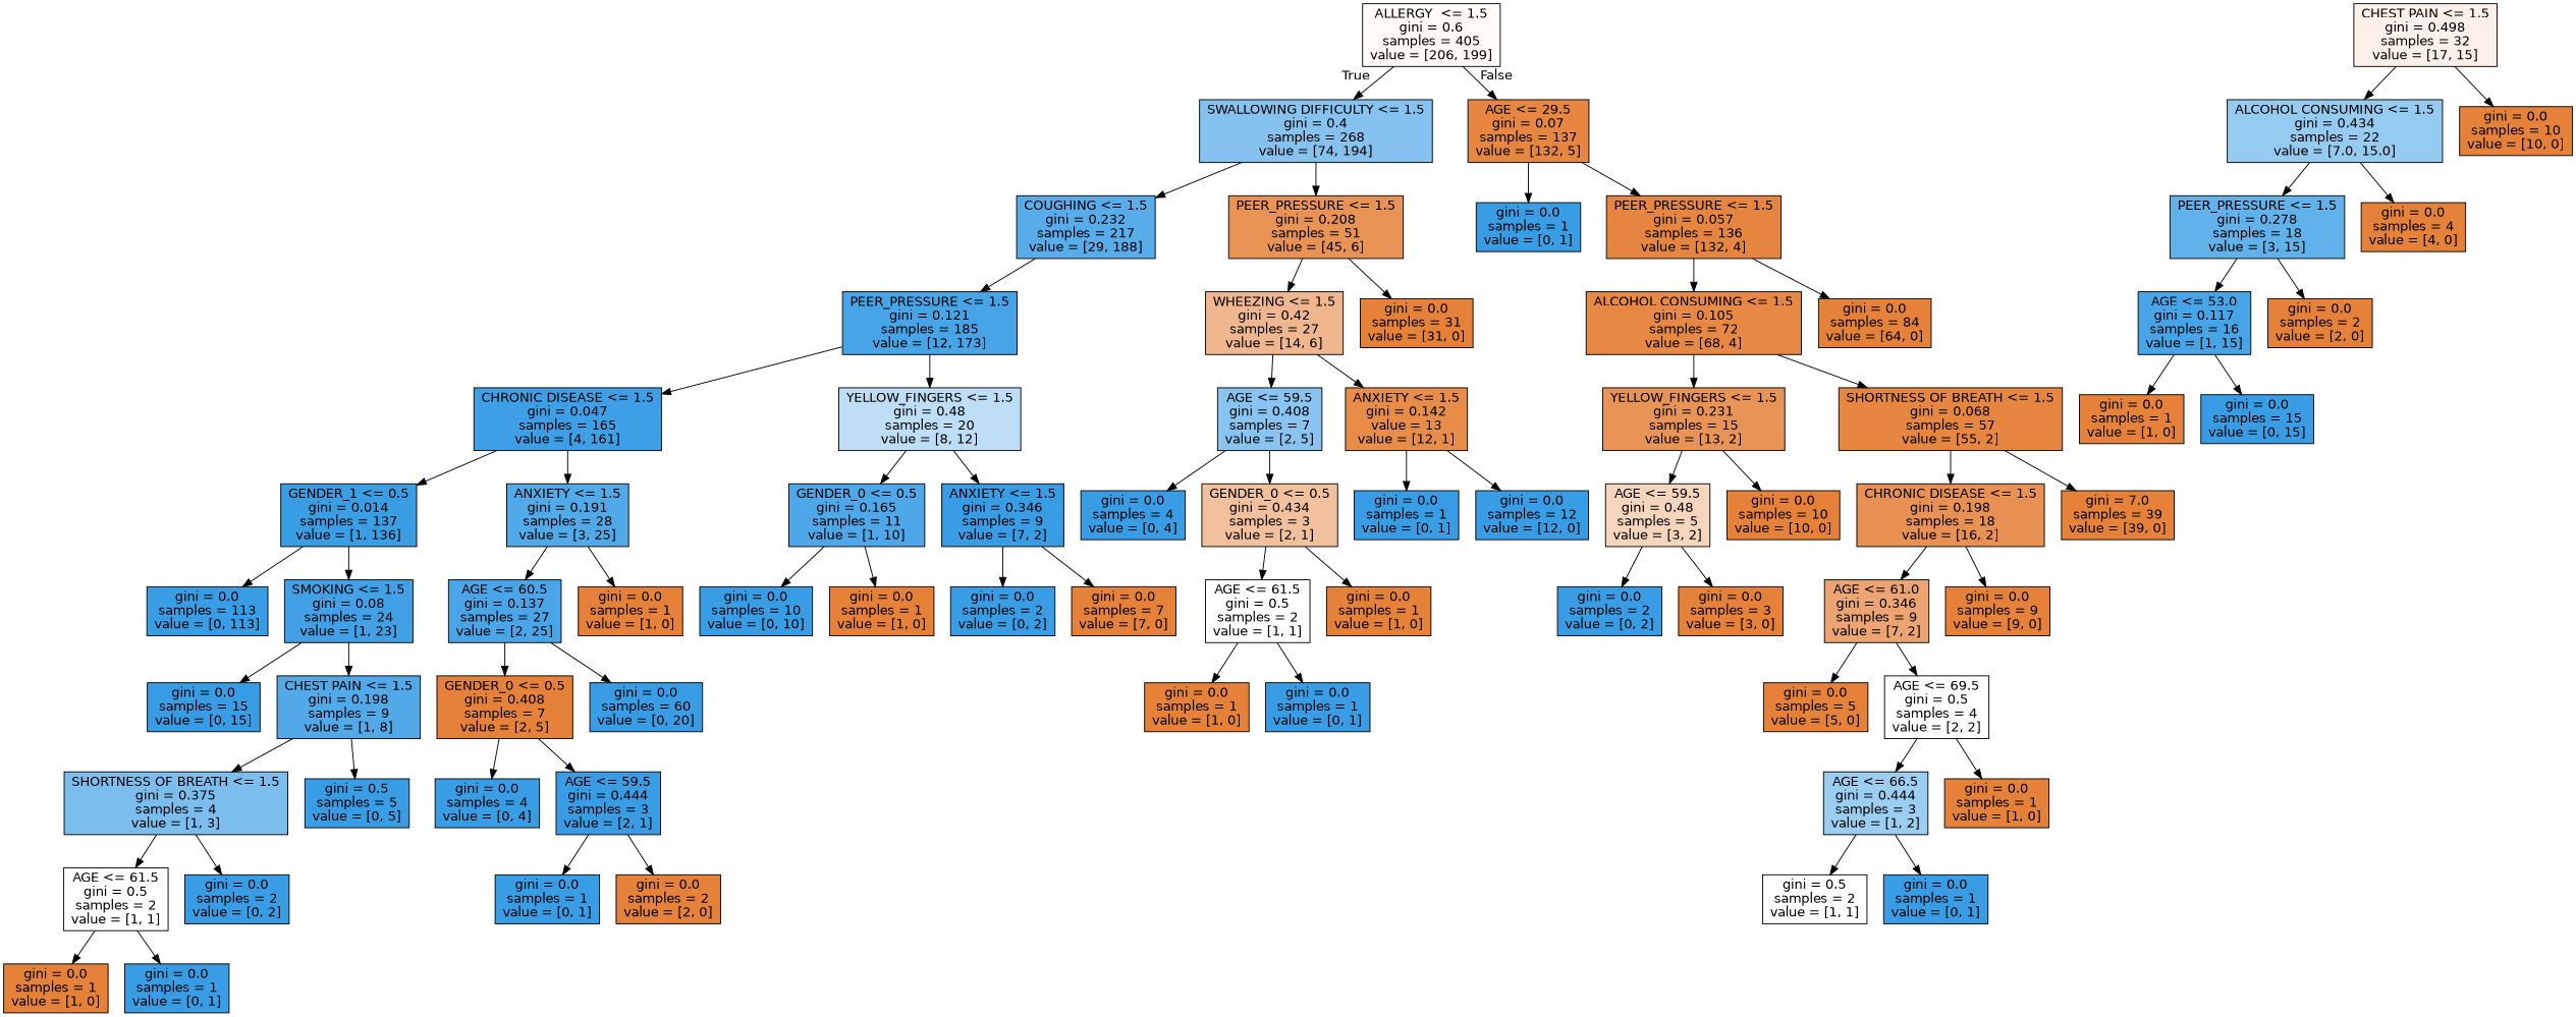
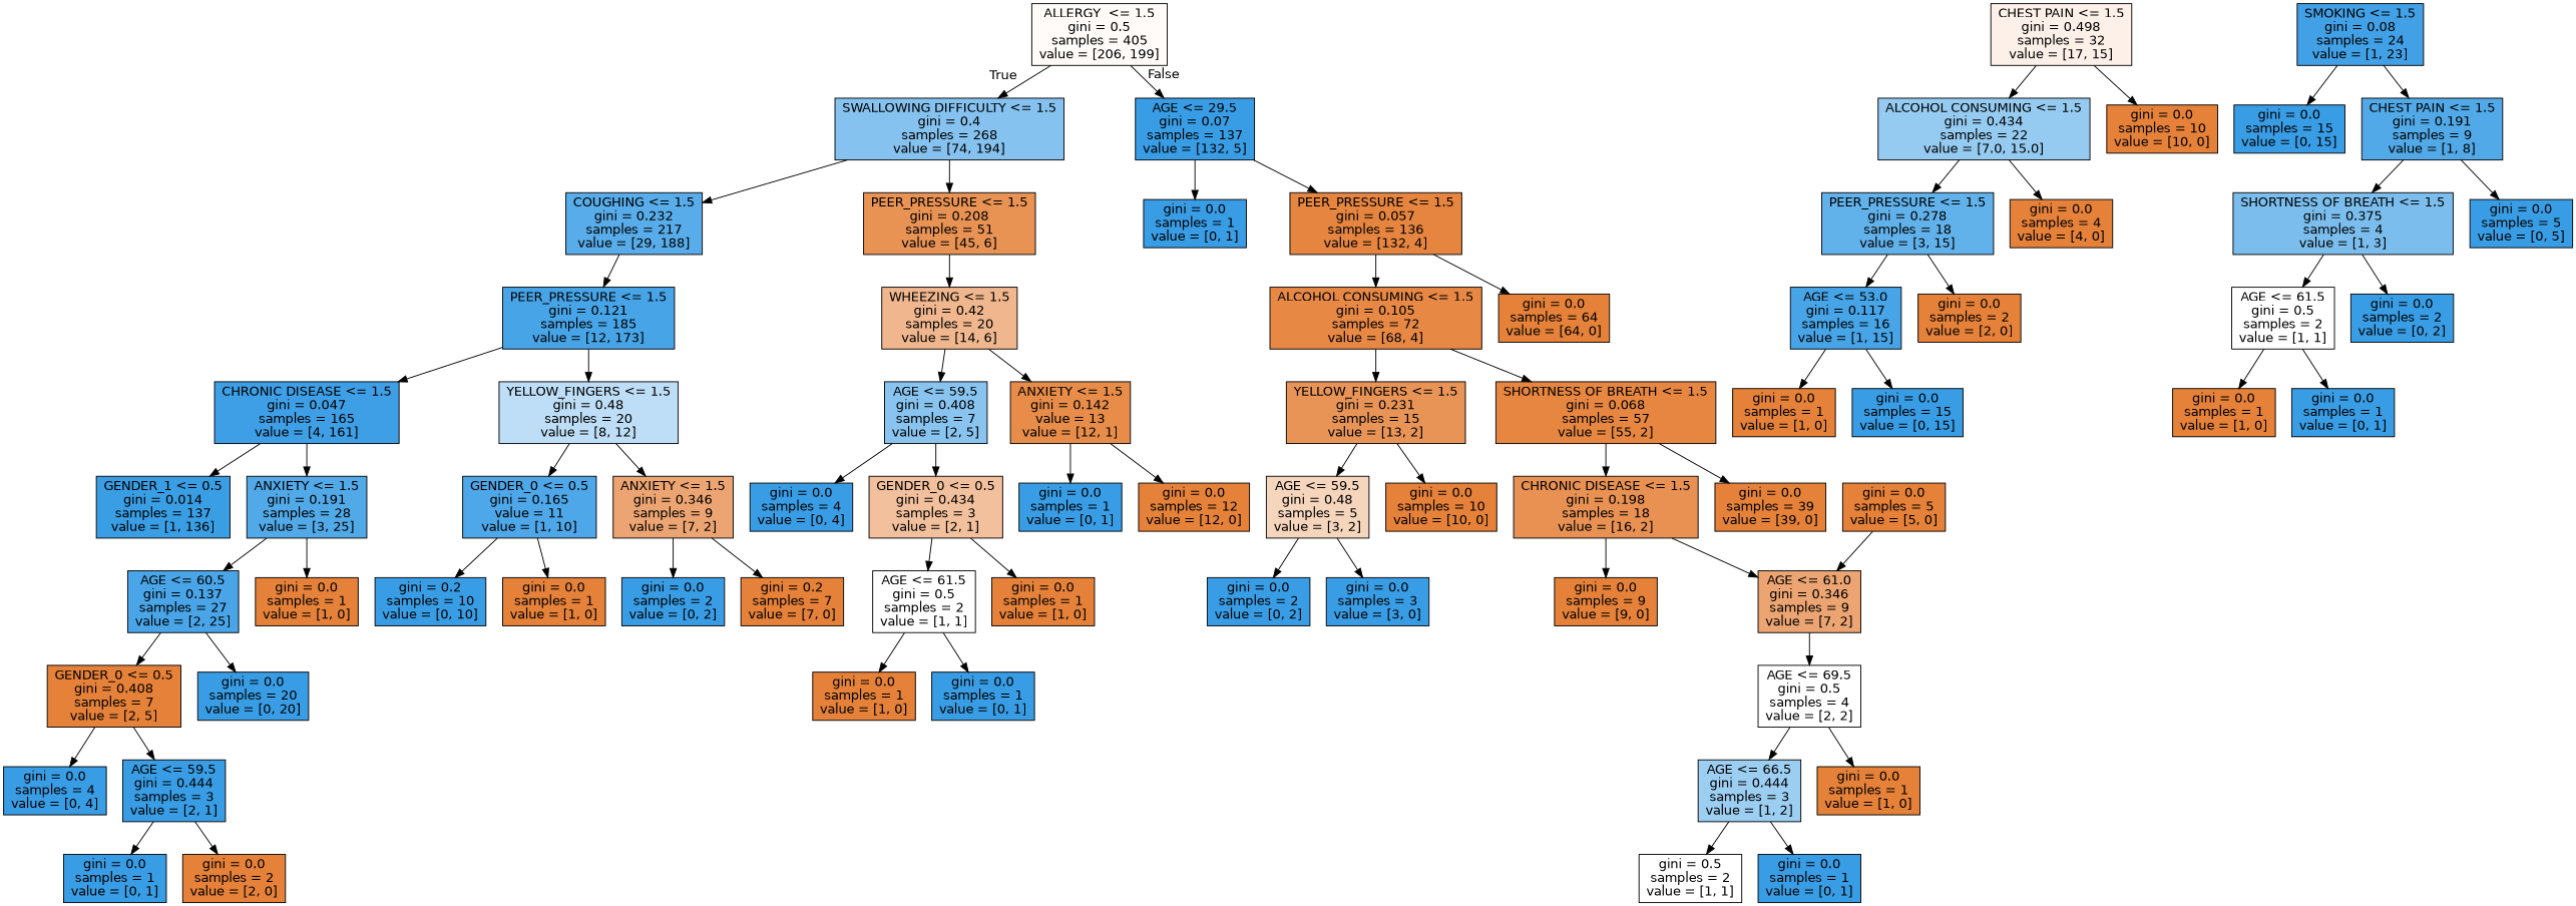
  digraph {
    node [color=black fillcolor="#e58139" fontname=helvetica shape=box style=filled]
    edge [fontname=helvetica]
-   n1 [fillcolor="#fefbf8" label="ALLERGY  <= 1.5\ngini = 0.6\nsamples = 405\nvalue = [206, 199]"]
+   n1 [fillcolor="#fefbf8" label="ALLERGY  <= 1.5\ngini = 0.5\nsamples = 405\nvalue = [206, 199]"]
    n2 [fillcolor="#85c2ef" label="SWALLOWING DIFFICULTY <= 1.5\ngini = 0.4\nsamples = 268\nvalue = [74, 194]"]
-   n3 [fillcolor="#e68640" label="AGE <= 29.5\ngini = 0.07\nsamples = 137\nvalue = [132, 5]"]
+   n3 [fillcolor="#399de5" label="AGE <= 29.5\ngini = 0.07\nsamples = 137\nvalue = [132, 5]"]
    n4 [fillcolor="#58ace9" label="COUGHING <= 1.5\ngini = 0.232\nsamples = 217\nvalue = [29, 188]"]
    n5 [fillcolor="#e89253" label="PEER_PRESSURE <= 1.5\ngini = 0.208\nsamples = 51\nvalue = [45, 6]"]
    n6 [fillcolor="#399de5" label="gini = 0.0\nsamples = 1\nvalue = [0, 1]"]
    n7 [fillcolor="#e6853f" label="PEER_PRESSURE <= 1.5\ngini = 0.057\nsamples = 136\nvalue = [132, 4]"]
    n8 [fillcolor="#47a4e7" label="PEER_PRESSURE <= 1.5\ngini = 0.121\nsamples = 185\nvalue = [12, 173]"]
-   n9 [fillcolor="#f0b78e" label="WHEEZING <= 1.5\ngini = 0.42\nsamples = 27\nvalue = [14, 6]"]
-   n10 [label="gini = 0.0\nsamples = 31\nvalue = [31, 0]"]
+   n9 [fillcolor="#f0b78e" label="WHEEZING <= 1.5\ngini = 0.42\nsamples = 20\nvalue = [14, 6]"]
    n11 [fillcolor="#3e9fe6" label="CHRONIC DISEASE <= 1.5\ngini = 0.047\nsamples = 165\nvalue = [4, 161]"]
    n12 [fillcolor="#bddef6" label="YELLOW_FINGERS <= 1.5\ngini = 0.48\nsamples = 20\nvalue = [8, 12]"]
    n13 [fillcolor="#fcf0e8" label="CHEST PAIN <= 1.5\ngini = 0.498\nsamples = 32\nvalue = [17, 15]"]
    n14 [fillcolor="#95cbf1" label="ALCOHOL CONSUMING <= 1.5\ngini = 0.434\nsamples = 22\nvalue = [7.0, 15.0]"]
    n15 [label="gini = 0.0\nsamples = 10\nvalue = [10, 0]"]
    n16 [fillcolor="#3a9ee5" label="GENDER_1 <= 0.5\ngini = 0.014\nsamples = 137\nvalue = [1, 136]"]
    n17 [fillcolor="#51a9e8" label="ANXIETY <= 1.5\ngini = 0.191\nsamples = 28\nvalue = [3, 25]"]
-   n18 [fillcolor="#4da7e8" label="GENDER_0 <= 0.5\ngini = 0.165\nsamples = 11\nvalue = [1, 10]"]
-   n19 [fillcolor="#399de5" label="ANXIETY <= 1.5\ngini = 0.346\nsamples = 9\nvalue = [7, 2]"]
-   n20 [fillcolor="#399de5" label="gini = 0.0\nsamples = 113\nvalue = [0, 113]"]
+   n18 [fillcolor="#4da7e8" label="GENDER_0 <= 0.5\ngini = 0.165\nvalue = 11\nvalue = [1, 10]"]
+   n19 [fillcolor="#eca572" label="ANXIETY <= 1.5\ngini = 0.346\nsamples = 9\nvalue = [7, 2]"]
    n21 [fillcolor="#42a1e6" label="SMOKING <= 1.5\ngini = 0.08\nsamples = 24\nvalue = [1, 23]"]
    n22 [fillcolor="#49a5e7" label="AGE <= 60.5\ngini = 0.137\nsamples = 27\nvalue = [2, 25]"]
    n23 [label="gini = 0.0\nsamples = 1\nvalue = [1, 0]"]
    n24 [fillcolor="#399de5" label="gini = 0.0\nsamples = 15\nvalue = [0, 15]"]
-   n25 [fillcolor="#52a9e8" label="CHEST PAIN <= 1.5\ngini = 0.198\nsamples = 9\nvalue = [1, 8]"]
+   n25 [fillcolor="#52a9e8" label="CHEST PAIN <= 1.5\ngini = 0.191\nsamples = 9\nvalue = [1, 8]"]
    n26 [fillcolor="#7bbeee" label="SHORTNESS OF BREATH <= 1.5\ngini = 0.375\nsamples = 4\nvalue = [1, 3]"]
-   n27 [fillcolor="#399de5" label="gini = 0.5\nsamples = 5\nvalue = [0, 5]"]
+   n27 [fillcolor="#399de5" label="gini = 0.0\nsamples = 5\nvalue = [0, 5]"]
    n28 [fillcolor="#ffffff" label="AGE <= 61.5\ngini = 0.5\nsamples = 2\nvalue = [1, 1]"]
    n29 [fillcolor="#399de5" label="gini = 0.0\nsamples = 2\nvalue = [0, 2]"]
    n30 [label="gini = 0.0\nsamples = 1\nvalue = [1, 0]"]
    n31 [fillcolor="#399de5" label="gini = 0.0\nsamples = 1\nvalue = [0, 1]"]
    n32 [label="GENDER_0 <= 0.5\ngini = 0.408\nsamples = 7\nvalue = [2, 5]"]
-   n33 [fillcolor="#399de5" label="gini = 0.0\nsamples = 60\nvalue = [0, 20]"]
+   n33 [fillcolor="#399de5" label="gini = 0.0\nsamples = 20\nvalue = [0, 20]"]
    n34 [fillcolor="#399de5" label="gini = 0.0\nsamples = 4\nvalue = [0, 4]"]
    n35 [fillcolor="#399de5" label="AGE <= 59.5\ngini = 0.444\nsamples = 3\nvalue = [2, 1]"]
    n36 [fillcolor="#399de5" label="gini = 0.0\nsamples = 1\nvalue = [0, 1]"]
    n37 [label="gini = 0.0\nsamples = 2\nvalue = [2, 0]"]
-   n38 [fillcolor="#399de5" label="gini = 0.0\nsamples = 10\nvalue = [0, 10]"]
+   n38 [fillcolor="#399de5" label="gini = 0.2\nsamples = 10\nvalue = [0, 10]"]
    n39 [label="gini = 0.0\nsamples = 1\nvalue = [1, 0]"]
    n40 [fillcolor="#399de5" label="gini = 0.0\nsamples = 2\nvalue = [0, 2]"]
-   n41 [label="gini = 0.0\nsamples = 7\nvalue = [7, 0]"]
+   n41 [label="gini = 0.2\nsamples = 7\nvalue = [7, 0]"]
    n42 [fillcolor="#61b1ea" label="PEER_PRESSURE <= 1.5\ngini = 0.278\nsamples = 18\nvalue = [3, 15]"]
    n43 [label="gini = 0.0\nsamples = 4\nvalue = [4, 0]"]
    n44 [fillcolor="#46a4e7" label="AGE <= 53.0\ngini = 0.117\nsamples = 16\nvalue = [1, 15]"]
    n45 [label="gini = 0.0\nsamples = 2\nvalue = [2, 0]"]
    n46 [label="gini = 0.0\nsamples = 1\nvalue = [1, 0]"]
    n47 [fillcolor="#399de5" label="gini = 0.0\nsamples = 15\nvalue = [0, 15]"]
    n48 [fillcolor="#88c4ef" label="AGE <= 59.5\ngini = 0.408\nsamples = 7\nvalue = [2, 5]"]
    n49 [fillcolor="#e78c49" label="ANXIETY <= 1.5\ngini = 0.142\nvalue = 13\nvalue = [12, 1]"]
    n50 [fillcolor="#399de5" label="gini = 0.0\nsamples = 4\nvalue = [0, 4]"]
    n51 [fillcolor="#f2c09c" label="GENDER_0 <= 0.5\ngini = 0.434\nsamples = 3\nvalue = [2, 1]"]
    n52 [fillcolor="#399de5" label="gini = 0.0\nsamples = 1\nvalue = [0, 1]"]
-   n53 [fillcolor="#399de5" label="gini = 0.0\nsamples = 12\nvalue = [12, 0]"]
+   n53 [label="gini = 0.0\nsamples = 12\nvalue = [12, 0]"]
    n54 [fillcolor="#ffffff" label="AGE <= 61.5\ngini = 0.5\nsamples = 2\nvalue = [1, 1]"]
    n55 [label="gini = 0.0\nsamples = 1\nvalue = [1, 0]"]
    n56 [label="gini = 0.0\nsamples = 1\nvalue = [1, 0]"]
    n57 [fillcolor="#399de5" label="gini = 0.0\nsamples = 1\nvalue = [0, 1]"]
    n58 [fillcolor="#e78845" label="ALCOHOL CONSUMING <= 1.5\ngini = 0.105\nsamples = 72\nvalue = [68, 4]"]
-   n59 [label="gini = 0.0\nsamples = 84\nvalue = [64, 0]"]
+   n59 [label="gini = 0.0\nsamples = 64\nvalue = [64, 0]"]
    n60 [fillcolor="#e99457" label="YELLOW_FINGERS <= 1.5\ngini = 0.231\nsamples = 15\nvalue = [13, 2]"]
    n61 [fillcolor="#e68640" label="SHORTNESS OF BREATH <= 1.5\ngini = 0.068\nsamples = 57\nvalue = [55, 2]"]
    n62 [fillcolor="#f6d5bd" label="AGE <= 59.5\ngini = 0.48\nsamples = 5\nvalue = [3, 2]"]
    n63 [label="gini = 0.0\nsamples = 10\nvalue = [10, 0]"]
    n64 [fillcolor="#e89152" label="CHRONIC DISEASE <= 1.5\ngini = 0.198\nsamples = 18\nvalue = [16, 2]"]
-   n65 [label="gini = 7.0\nsamples = 39\nvalue = [39, 0]"]
+   n65 [label="gini = 0.0\nsamples = 39\nvalue = [39, 0]"]
    n66 [fillcolor="#399de5" label="gini = 0.0\nsamples = 2\nvalue = [0, 2]"]
-   n67 [label="gini = 0.0\nsamples = 3\nvalue = [3, 0]"]
+   n67 [fillcolor="#399de5" label="gini = 0.0\nsamples = 3\nvalue = [3, 0]"]
    n68 [fillcolor="#eca572" label="AGE <= 61.0\ngini = 0.346\nsamples = 9\nvalue = [7, 2]"]
    n69 [label="gini = 0.0\nsamples = 9\nvalue = [9, 0]"]
    n70 [label="gini = 0.0\nsamples = 5\nvalue = [5, 0]"]
    n71 [fillcolor="#ffffff" label="AGE <= 69.5\ngini = 0.5\nsamples = 4\nvalue = [2, 2]"]
    n72 [fillcolor="#9ccef2" label="AGE <= 66.5\ngini = 0.444\nsamples = 3\nvalue = [1, 2]"]
    n73 [label="gini = 0.0\nsamples = 1\nvalue = [1, 0]"]
    n74 [fillcolor="#ffffff" label="gini = 0.5\nsamples = 2\nvalue = [1, 1]"]
    n75 [fillcolor="#399de5" label="gini = 0.0\nsamples = 1\nvalue = [0, 1]"]
    n1 -> n2 [headlabel=True labelangle=45 labeldistance=2.5]
    n1 -> n3 [headlabel=False labelangle=-45 labeldistance=2.5]
    n2 -> n4
    n2 -> n5
    n3 -> n6
    n3 -> n7
    n4 -> n8
    n5 -> n9
-   n5 -> n10
    n7 -> n58
    n7 -> n59
    n8 -> n11
    n8 -> n12
    n9 -> n48
    n9 -> n49
    n11 -> n16
    n11 -> n17
    n12 -> n18
    n12 -> n19
    n13 -> n14
    n13 -> n15
    n14 -> n42
    n14 -> n43
-   n16 -> n20
-   n16 -> n21
    n17 -> n22
    n17 -> n23
    n18 -> n38
    n18 -> n39
    n19 -> n40
    n19 -> n41
    n21 -> n24
    n21 -> n25
    n22 -> n32
    n22 -> n33
    n25 -> n26
    n25 -> n27
    n26 -> n28
    n26 -> n29
    n28 -> n30
    n28 -> n31
    n32 -> n34
    n32 -> n35
    n35 -> n36
    n35 -> n37
    n42 -> n44
    n42 -> n45
    n44 -> n46
    n44 -> n47
    n48 -> n50
    n48 -> n51
    n49 -> n52
    n49 -> n53
    n51 -> n54
    n51 -> n55
    n54 -> n56
    n54 -> n57
    n58 -> n60
    n58 -> n61
    n60 -> n62
    n60 -> n63
    n61 -> n64
    n61 -> n65
    n62 -> n66
    n62 -> n67
    n64 -> n68
    n64 -> n69
-   n68 -> n70
+   n70 -> n68
    n68 -> n71
    n71 -> n72
    n71 -> n73
    n72 -> n74
    n72 -> n75
  }
